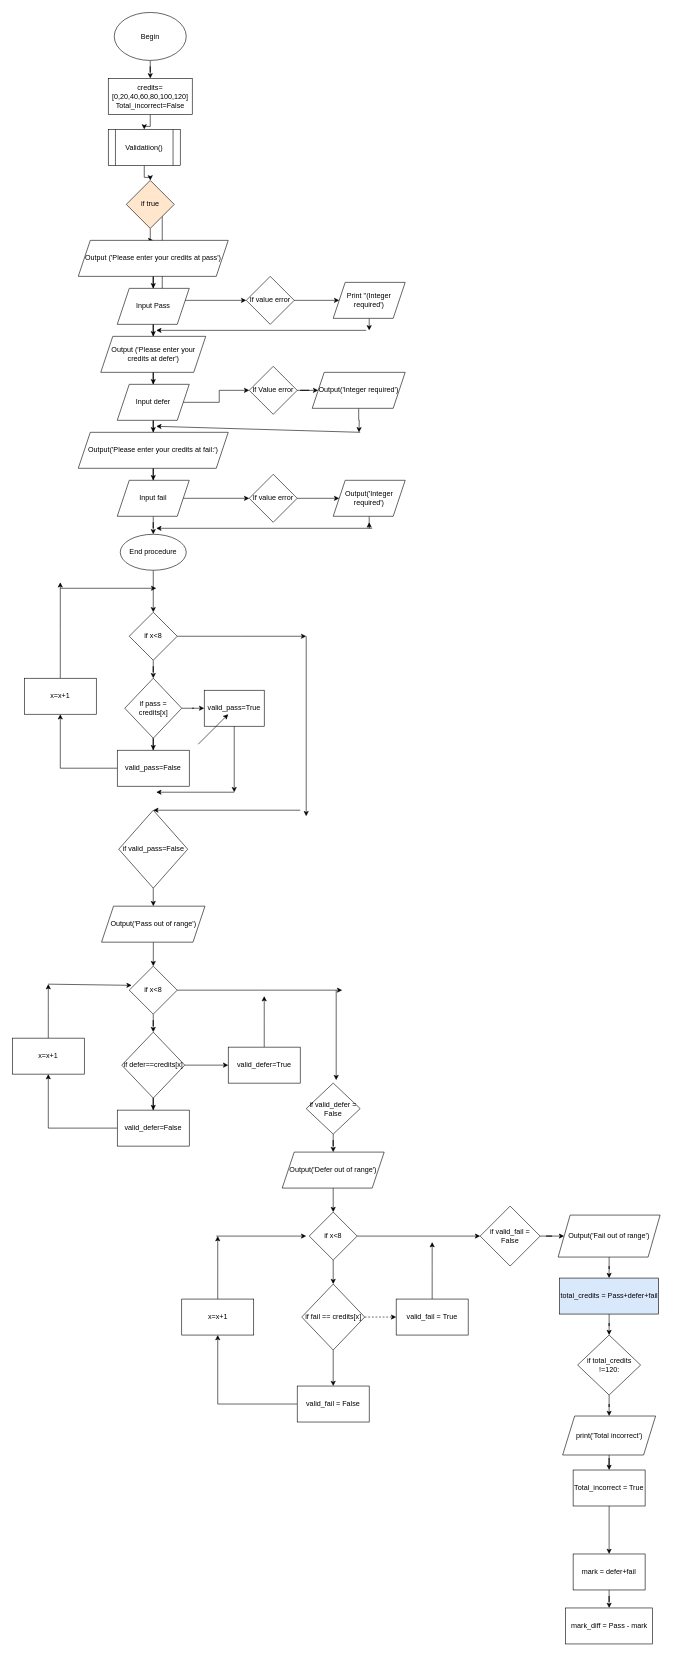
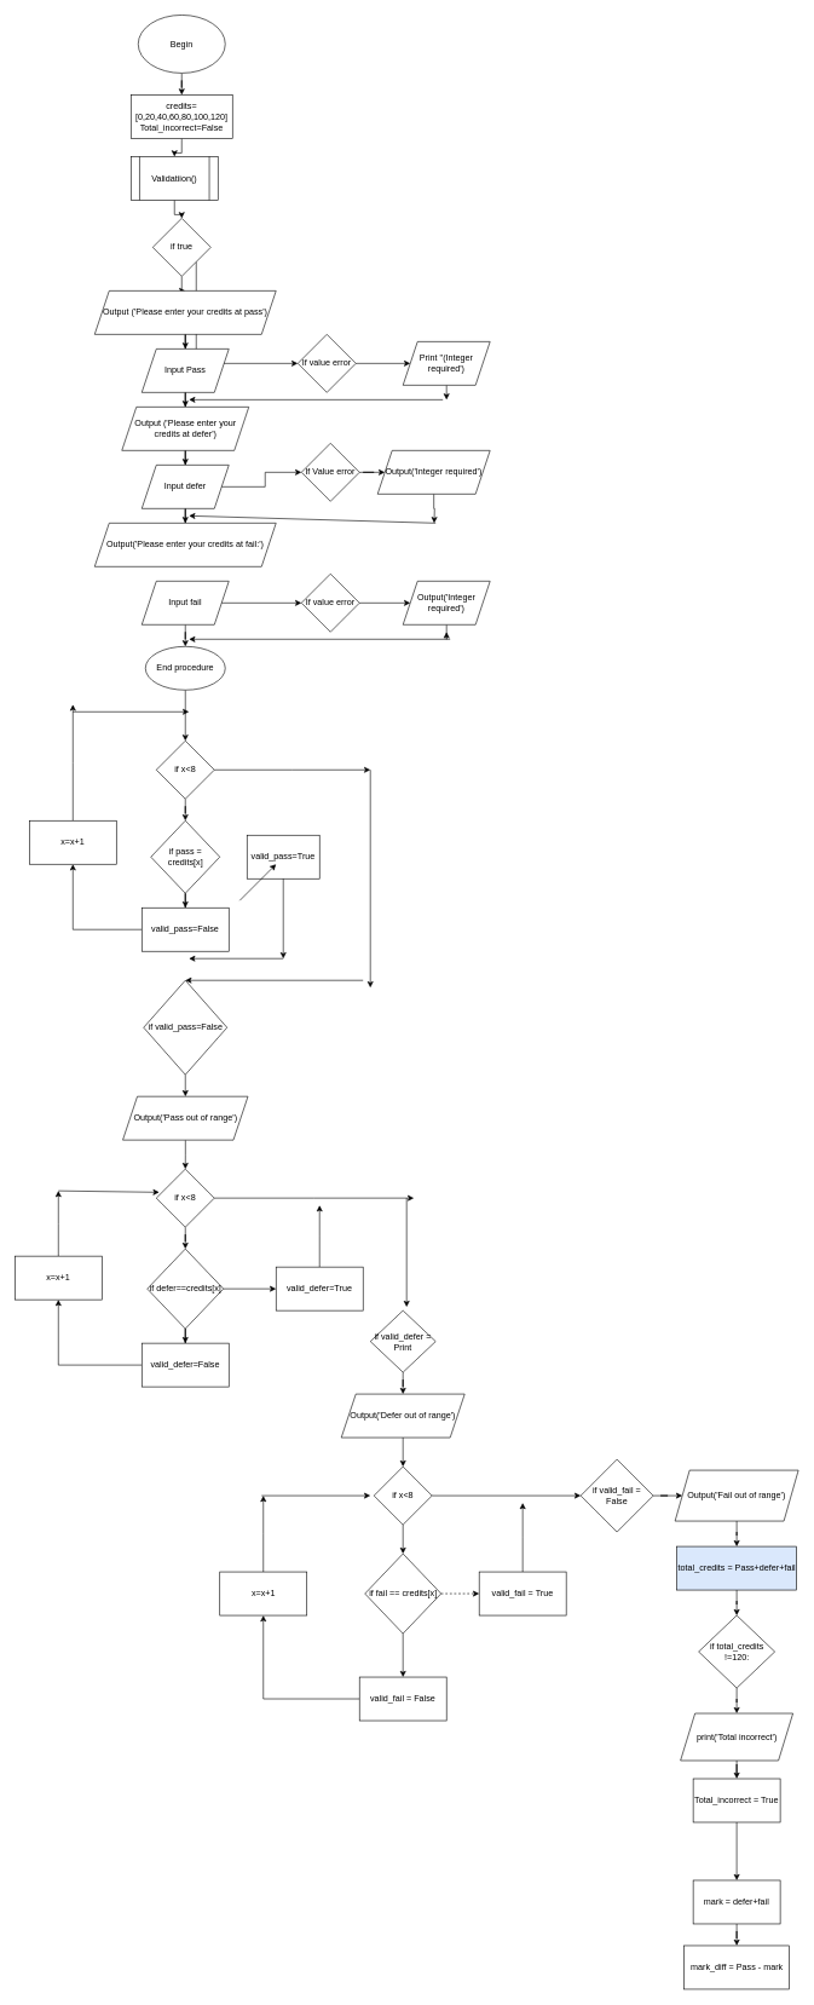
  <mxCell id="0" />
  <mxCell id="1" parent="0" />
  <mxCell id="2" value="" style="edgeStyle=orthogonalEdgeStyle;rounded=0;orthogonalLoop=1;jettySize=auto;html=1;" parent="1" source="3" target="5" edge="1"><mxGeometry relative="1" as="geometry" /></mxCell>
  <mxCell id="3" value="Begin" style="ellipse;whiteSpace=wrap;html=1;" parent="1" vertex="1"><mxGeometry x="190" y="20" width="120" height="80" as="geometry" /></mxCell>
  <mxCell id="4" value="" style="edgeStyle=orthogonalEdgeStyle;rounded=0;orthogonalLoop=1;jettySize=auto;html=1;" parent="1" source="5" target="7" edge="1"><mxGeometry relative="1" as="geometry" /></mxCell>
  <mxCell id="5" value="credits=[0,20,40,60,80,100,120]&lt;br&gt;Total_incorrect=False" style="whiteSpace=wrap;html=1;" parent="1" vertex="1"><mxGeometry x="180" y="130" width="140" height="60" as="geometry" /></mxCell>
  <mxCell id="6" value="" style="edgeStyle=orthogonalEdgeStyle;rounded=0;orthogonalLoop=1;jettySize=auto;html=1;" parent="1" source="7" target="11" edge="1"><mxGeometry relative="1" as="geometry" /></mxCell>
  <mxCell id="7" value="Validatiion()" style="shape=process;whiteSpace=wrap;html=1;backgroundOutline=1;" parent="1" vertex="1"><mxGeometry x="180" y="215" width="120" height="60" as="geometry" /></mxCell>
  <mxCell id="8" value="" style="edgeStyle=orthogonalEdgeStyle;rounded=0;orthogonalLoop=1;jettySize=auto;html=1;" parent="1" source="11" target="13" edge="1"><mxGeometry relative="1" as="geometry" /></mxCell>
  <mxCell id="9" value="" style="edgeStyle=orthogonalEdgeStyle;rounded=0;orthogonalLoop=1;jettySize=auto;html=1;" parent="1" source="11" target="15" edge="1"><mxGeometry relative="1" as="geometry"><Array as="points"><mxPoint x="270" y="500" /></Array></mxGeometry></mxCell>
  <mxCell id="10" value="Text" style="edgeLabel;html=1;align=center;verticalAlign=middle;resizable=0;points=[];" parent="9" vertex="1" connectable="0"><mxGeometry x="-0.632" y="-1" relative="1" as="geometry"><mxPoint as="offset" /></mxGeometry></mxCell>
- <mxCell id="11" value="if true" style="rhombus;whiteSpace=wrap;html=1;fillColor=#ffe6cc;" parent="1" vertex="1"><mxGeometry x="210" y="300" width="80" height="80" as="geometry" /></mxCell>
+ <mxCell id="11" value="if true" style="rhombus;whiteSpace=wrap;html=1;" parent="1" vertex="1"><mxGeometry x="210" y="300" width="80" height="80" as="geometry" /></mxCell>
  <mxCell id="12" value="" style="edgeStyle=orthogonalEdgeStyle;rounded=0;orthogonalLoop=1;jettySize=auto;html=1;" parent="1" source="13" target="19" edge="1"><mxGeometry relative="1" as="geometry" /></mxCell>
  <mxCell id="13" value="Output ('Please enter your credits at pass')" style="shape=parallelogram;perimeter=parallelogramPerimeter;whiteSpace=wrap;html=1;fixedSize=1;" parent="1" vertex="1"><mxGeometry x="130" y="400" width="250" height="60" as="geometry" /></mxCell>
  <mxCell id="14" value="" style="edgeStyle=orthogonalEdgeStyle;rounded=0;orthogonalLoop=1;jettySize=auto;html=1;" parent="1" source="15" target="17" edge="1"><mxGeometry relative="1" as="geometry" /></mxCell>
  <mxCell id="15" value="If value error" style="rhombus;whiteSpace=wrap;html=1;" parent="1" vertex="1"><mxGeometry x="410" y="460" width="80" height="80" as="geometry" /></mxCell>
  <mxCell id="16" style="edgeStyle=orthogonalEdgeStyle;rounded=0;orthogonalLoop=1;jettySize=auto;html=1;" parent="1" source="17" edge="1"><mxGeometry relative="1" as="geometry"><mxPoint x="615" y="550" as="targetPoint" /></mxGeometry></mxCell>
  <mxCell id="17" value="Print &quot;(Integer required')" style="shape=parallelogram;perimeter=parallelogramPerimeter;whiteSpace=wrap;html=1;fixedSize=1;" parent="1" vertex="1"><mxGeometry x="555" y="470" width="120" height="60" as="geometry" /></mxCell>
  <mxCell id="18" value="" style="edgeStyle=orthogonalEdgeStyle;rounded=0;orthogonalLoop=1;jettySize=auto;html=1;" parent="1" source="19" target="21" edge="1"><mxGeometry relative="1" as="geometry" /></mxCell>
  <mxCell id="19" value="Input Pass" style="shape=parallelogram;perimeter=parallelogramPerimeter;whiteSpace=wrap;html=1;fixedSize=1;" parent="1" vertex="1"><mxGeometry x="195" y="480" width="120" height="60" as="geometry" /></mxCell>
  <mxCell id="20" value="" style="edgeStyle=orthogonalEdgeStyle;rounded=0;orthogonalLoop=1;jettySize=auto;html=1;" parent="1" source="21" target="24" edge="1"><mxGeometry relative="1" as="geometry" /></mxCell>
  <mxCell id="21" value="Output ('Please enter your credits at defer')" style="shape=parallelogram;perimeter=parallelogramPerimeter;whiteSpace=wrap;html=1;fixedSize=1;" parent="1" vertex="1"><mxGeometry x="167.5" y="560" width="175" height="60" as="geometry" /></mxCell>
  <mxCell id="22" value="" style="edgeStyle=orthogonalEdgeStyle;rounded=0;orthogonalLoop=1;jettySize=auto;html=1;" parent="1" source="24" target="26" edge="1"><mxGeometry relative="1" as="geometry" /></mxCell>
  <mxCell id="23" value="" style="edgeStyle=orthogonalEdgeStyle;rounded=0;orthogonalLoop=1;jettySize=auto;html=1;" parent="1" source="24" target="30" edge="1"><mxGeometry relative="1" as="geometry" /></mxCell>
  <mxCell id="24" value="Input defer" style="shape=parallelogram;perimeter=parallelogramPerimeter;whiteSpace=wrap;html=1;fixedSize=1;" parent="1" vertex="1"><mxGeometry x="195" y="640" width="120" height="60" as="geometry" /></mxCell>
  <mxCell id="25" value="" style="edgeStyle=orthogonalEdgeStyle;rounded=0;orthogonalLoop=1;jettySize=auto;html=1;" parent="1" source="26" target="28" edge="1"><mxGeometry relative="1" as="geometry" /></mxCell>
  <mxCell id="26" value="If Value error" style="rhombus;whiteSpace=wrap;html=1;" parent="1" vertex="1"><mxGeometry x="415" y="610" width="80" height="80" as="geometry" /></mxCell>
  <mxCell id="27" style="edgeStyle=orthogonalEdgeStyle;rounded=0;orthogonalLoop=1;jettySize=auto;html=1;" parent="1" source="28" edge="1"><mxGeometry relative="1" as="geometry"><mxPoint x="598" y="720" as="targetPoint" /></mxGeometry></mxCell>
  <mxCell id="28" value="Output('Integer required')" style="shape=parallelogram;perimeter=parallelogramPerimeter;whiteSpace=wrap;html=1;fixedSize=1;" parent="1" vertex="1"><mxGeometry x="520" y="620" width="155" height="60" as="geometry" /></mxCell>
- <mxCell id="29" value="" style="edgeStyle=orthogonalEdgeStyle;rounded=0;orthogonalLoop=1;jettySize=auto;html=1;" parent="1" source="30" target="33" edge="1"><mxGeometry relative="1" as="geometry" /></mxCell>
  <mxCell id="30" value="Output('Please enter your credits at fail:')" style="shape=parallelogram;perimeter=parallelogramPerimeter;whiteSpace=wrap;html=1;fixedSize=1;" parent="1" vertex="1"><mxGeometry x="130" y="720" width="250" height="60" as="geometry" /></mxCell>
  <mxCell id="31" value="" style="edgeStyle=orthogonalEdgeStyle;rounded=0;orthogonalLoop=1;jettySize=auto;html=1;" parent="1" source="33" target="35" edge="1"><mxGeometry relative="1" as="geometry" /></mxCell>
  <mxCell id="32" value="" style="edgeStyle=orthogonalEdgeStyle;rounded=0;orthogonalLoop=1;jettySize=auto;html=1;" parent="1" source="33" target="41" edge="1"><mxGeometry relative="1" as="geometry" /></mxCell>
  <mxCell id="33" value="Input fail" style="shape=parallelogram;perimeter=parallelogramPerimeter;whiteSpace=wrap;html=1;fixedSize=1;" parent="1" vertex="1"><mxGeometry x="195" y="800" width="120" height="60" as="geometry" /></mxCell>
  <mxCell id="34" value="" style="edgeStyle=orthogonalEdgeStyle;rounded=0;orthogonalLoop=1;jettySize=auto;html=1;" parent="1" source="35" target="37" edge="1"><mxGeometry relative="1" as="geometry" /></mxCell>
  <mxCell id="35" value="&lt;span&gt;If value error&lt;/span&gt;" style="rhombus;whiteSpace=wrap;html=1;" parent="1" vertex="1"><mxGeometry x="415" y="790" width="80" height="80" as="geometry" /></mxCell>
  <mxCell id="36" style="edgeStyle=orthogonalEdgeStyle;rounded=0;orthogonalLoop=1;jettySize=auto;html=1;" edge="1" parent="1" source="37"><mxGeometry relative="1" as="geometry"><mxPoint x="615" y="870" as="targetPoint" /></mxGeometry></mxCell>
  <mxCell id="37" value="Output('Integer required')" style="shape=parallelogram;perimeter=parallelogramPerimeter;whiteSpace=wrap;html=1;fixedSize=1;" parent="1" vertex="1"><mxGeometry x="555" y="800" width="120" height="60" as="geometry" /></mxCell>
  <mxCell id="38" value="" style="endArrow=classic;html=1;" parent="1" edge="1"><mxGeometry width="50" height="50" relative="1" as="geometry"><mxPoint x="610" y="550" as="sourcePoint" /><mxPoint x="260" y="550" as="targetPoint" /></mxGeometry></mxCell>
  <mxCell id="39" value="" style="endArrow=classic;html=1;" parent="1" edge="1"><mxGeometry width="50" height="50" relative="1" as="geometry"><mxPoint x="600" y="720" as="sourcePoint" /><mxPoint x="260" y="710" as="targetPoint" /></mxGeometry></mxCell>
  <mxCell id="40" value="" style="edgeStyle=orthogonalEdgeStyle;rounded=0;orthogonalLoop=1;jettySize=auto;html=1;" parent="1" source="41" target="44" edge="1"><mxGeometry relative="1" as="geometry" /></mxCell>
  <mxCell id="41" value="End procedure" style="ellipse;whiteSpace=wrap;html=1;" parent="1" vertex="1"><mxGeometry x="200" y="890" width="110" height="60" as="geometry" /></mxCell>
  <mxCell id="42" value="" style="edgeStyle=orthogonalEdgeStyle;rounded=0;orthogonalLoop=1;jettySize=auto;html=1;" parent="1" source="44" target="47" edge="1"><mxGeometry relative="1" as="geometry" /></mxCell>
  <mxCell id="43" style="edgeStyle=orthogonalEdgeStyle;rounded=0;orthogonalLoop=1;jettySize=auto;html=1;" edge="1" parent="1" source="44"><mxGeometry relative="1" as="geometry"><mxPoint x="510" y="1060" as="targetPoint" /></mxGeometry></mxCell>
  <mxCell id="44" value="if x&amp;lt;8" style="rhombus;whiteSpace=wrap;html=1;" parent="1" vertex="1"><mxGeometry x="215" y="1020" width="80" height="80" as="geometry" /></mxCell>
- <mxCell id="45" value="" style="edgeStyle=orthogonalEdgeStyle;rounded=0;orthogonalLoop=1;jettySize=auto;html=1;" parent="1" source="47" target="48" edge="1"><mxGeometry relative="1" as="geometry" /></mxCell>
  <mxCell id="46" value="" style="edgeStyle=orthogonalEdgeStyle;rounded=0;orthogonalLoop=1;jettySize=auto;html=1;" parent="1" source="47" target="50" edge="1"><mxGeometry relative="1" as="geometry" /></mxCell>
  <mxCell id="47" value="if pass = credits[x]" style="rhombus;whiteSpace=wrap;html=1;" parent="1" vertex="1"><mxGeometry x="207.5" y="1130" width="95" height="100" as="geometry" /></mxCell>
  <mxCell id="48" value="valid_pass=True" style="whiteSpace=wrap;html=1;" parent="1" vertex="1"><mxGeometry x="340" y="1150" width="100" height="60" as="geometry" /></mxCell>
  <mxCell id="49" value="" style="edgeStyle=orthogonalEdgeStyle;rounded=0;orthogonalLoop=1;jettySize=auto;html=1;" edge="1" parent="1" source="50" target="53"><mxGeometry relative="1" as="geometry" /></mxCell>
  <mxCell id="50" value="valid_pass=False" style="whiteSpace=wrap;html=1;" parent="1" vertex="1"><mxGeometry x="195" y="1250" width="120" height="60" as="geometry" /></mxCell>
  <mxCell id="51" value="" style="endArrow=classic;html=1;" edge="1" parent="1"><mxGeometry width="50" height="50" relative="1" as="geometry"><mxPoint x="620" y="880" as="sourcePoint" /><mxPoint x="260" y="880" as="targetPoint" /></mxGeometry></mxCell>
  <mxCell id="52" style="edgeStyle=orthogonalEdgeStyle;rounded=0;orthogonalLoop=1;jettySize=auto;html=1;" edge="1" parent="1" source="53"><mxGeometry relative="1" as="geometry"><mxPoint x="100" y="970" as="targetPoint" /></mxGeometry></mxCell>
  <mxCell id="53" value="x=x+1" style="whiteSpace=wrap;html=1;" vertex="1" parent="1"><mxGeometry x="40" y="1130" width="120" height="60" as="geometry" /></mxCell>
  <mxCell id="54" value="" style="endArrow=classic;html=1;" edge="1" parent="1"><mxGeometry width="50" height="50" relative="1" as="geometry"><mxPoint x="100" y="980" as="sourcePoint" /><mxPoint x="260" y="980" as="targetPoint" /></mxGeometry></mxCell>
  <mxCell id="55" value="" style="edgeStyle=orthogonalEdgeStyle;rounded=0;orthogonalLoop=1;jettySize=auto;html=1;" edge="1" parent="1" source="56" target="58"><mxGeometry relative="1" as="geometry" /></mxCell>
  <mxCell id="56" value="if valid_pass=False" style="rhombus;whiteSpace=wrap;html=1;" vertex="1" parent="1"><mxGeometry x="197.5" y="1350" width="115" height="130" as="geometry" /></mxCell>
  <mxCell id="57" value="" style="edgeStyle=orthogonalEdgeStyle;rounded=0;orthogonalLoop=1;jettySize=auto;html=1;" edge="1" parent="1" source="58" target="63"><mxGeometry relative="1" as="geometry" /></mxCell>
  <mxCell id="58" value="Output('Pass out of range')" style="shape=parallelogram;perimeter=parallelogramPerimeter;whiteSpace=wrap;html=1;fixedSize=1;" vertex="1" parent="1"><mxGeometry x="168.75" y="1510" width="172.5" height="60" as="geometry" /></mxCell>
  <mxCell id="59" value="" style="endArrow=classic;html=1;exitX=0.5;exitY=1;exitDx=0;exitDy=0;" edge="1" parent="1" source="48"><mxGeometry width="50" height="50" relative="1" as="geometry"><mxPoint x="380" y="1280" as="sourcePoint" /><mxPoint x="390" y="1320" as="targetPoint" /></mxGeometry></mxCell>
  <mxCell id="60" value="" style="endArrow=classic;html=1;" edge="1" parent="1"><mxGeometry width="50" height="50" relative="1" as="geometry"><mxPoint x="390" y="1320" as="sourcePoint" /><mxPoint x="260" y="1320" as="targetPoint" /></mxGeometry></mxCell>
  <mxCell id="61" value="" style="edgeStyle=orthogonalEdgeStyle;rounded=0;orthogonalLoop=1;jettySize=auto;html=1;" edge="1" parent="1" source="63" target="66"><mxGeometry relative="1" as="geometry" /></mxCell>
  <mxCell id="62" style="edgeStyle=orthogonalEdgeStyle;rounded=0;orthogonalLoop=1;jettySize=auto;html=1;" edge="1" parent="1" source="63"><mxGeometry relative="1" as="geometry"><mxPoint x="570" y="1650" as="targetPoint" /></mxGeometry></mxCell>
  <mxCell id="63" value="if x&amp;lt;8" style="rhombus;whiteSpace=wrap;html=1;" vertex="1" parent="1"><mxGeometry x="215" y="1610" width="80" height="80" as="geometry" /></mxCell>
  <mxCell id="64" value="" style="edgeStyle=orthogonalEdgeStyle;rounded=0;orthogonalLoop=1;jettySize=auto;html=1;" edge="1" parent="1" source="66" target="68"><mxGeometry relative="1" as="geometry" /></mxCell>
  <mxCell id="65" value="" style="edgeStyle=orthogonalEdgeStyle;rounded=0;orthogonalLoop=1;jettySize=auto;html=1;" edge="1" parent="1" source="66" target="70"><mxGeometry relative="1" as="geometry" /></mxCell>
  <mxCell id="66" value="&lt;span&gt;if defer==credits[x]&lt;/span&gt;" style="rhombus;whiteSpace=wrap;html=1;" vertex="1" parent="1"><mxGeometry x="202.5" y="1720" width="105" height="110" as="geometry" /></mxCell>
  <mxCell id="67" style="edgeStyle=orthogonalEdgeStyle;rounded=0;orthogonalLoop=1;jettySize=auto;html=1;" edge="1" parent="1" source="68"><mxGeometry relative="1" as="geometry"><mxPoint x="440" y="1660" as="targetPoint" /></mxGeometry></mxCell>
  <mxCell id="68" value="valid_defer=True" style="whiteSpace=wrap;html=1;" vertex="1" parent="1"><mxGeometry x="380" y="1745" width="120" height="60" as="geometry" /></mxCell>
  <mxCell id="69" value="" style="edgeStyle=orthogonalEdgeStyle;rounded=0;orthogonalLoop=1;jettySize=auto;html=1;" edge="1" parent="1" source="70" target="72"><mxGeometry relative="1" as="geometry" /></mxCell>
  <mxCell id="70" value="valid_defer=False" style="whiteSpace=wrap;html=1;" vertex="1" parent="1"><mxGeometry x="195" y="1850" width="120" height="60" as="geometry" /></mxCell>
  <mxCell id="71" style="edgeStyle=orthogonalEdgeStyle;rounded=0;orthogonalLoop=1;jettySize=auto;html=1;" edge="1" parent="1" source="72"><mxGeometry relative="1" as="geometry"><mxPoint x="80" y="1640" as="targetPoint" /></mxGeometry></mxCell>
  <mxCell id="72" value="x=x+1" style="whiteSpace=wrap;html=1;" vertex="1" parent="1"><mxGeometry x="20" y="1730" width="120" height="60" as="geometry" /></mxCell>
  <mxCell id="73" value="" style="endArrow=classic;html=1;entryX=0.05;entryY=0.4;entryDx=0;entryDy=0;entryPerimeter=0;" edge="1" parent="1" target="63"><mxGeometry width="50" height="50" relative="1" as="geometry"><mxPoint x="80" y="1640" as="sourcePoint" /><mxPoint x="210" y="1640" as="targetPoint" /></mxGeometry></mxCell>
  <mxCell id="74" value="" style="endArrow=classic;html=1;" edge="1" parent="1"><mxGeometry width="50" height="50" relative="1" as="geometry"><mxPoint x="330" y="1240" as="sourcePoint" /><mxPoint x="380" y="1190" as="targetPoint" /></mxGeometry></mxCell>
  <mxCell id="75" value="" style="endArrow=classic;html=1;" edge="1" parent="1"><mxGeometry width="50" height="50" relative="1" as="geometry"><mxPoint x="510" y="1060" as="sourcePoint" /><mxPoint x="510" y="1360" as="targetPoint" /></mxGeometry></mxCell>
  <mxCell id="76" value="" style="endArrow=classic;html=1;entryX=0.5;entryY=0;entryDx=0;entryDy=0;" edge="1" parent="1" target="56"><mxGeometry width="50" height="50" relative="1" as="geometry"><mxPoint x="500" y="1350" as="sourcePoint" /><mxPoint x="440" y="1340" as="targetPoint" /></mxGeometry></mxCell>
  <mxCell id="77" value="" style="endArrow=classic;html=1;" edge="1" parent="1"><mxGeometry width="50" height="50" relative="1" as="geometry"><mxPoint x="560" y="1650" as="sourcePoint" /><mxPoint x="560" y="1800" as="targetPoint" /></mxGeometry></mxCell>
  <mxCell id="78" value="" style="edgeStyle=orthogonalEdgeStyle;rounded=0;orthogonalLoop=1;jettySize=auto;html=1;" edge="1" parent="1" source="79" target="81"><mxGeometry relative="1" as="geometry" /></mxCell>
- <mxCell id="79" value="if valid_defer = False" style="rhombus;whiteSpace=wrap;html=1;" vertex="1" parent="1"><mxGeometry x="510" y="1805" width="90" height="85" as="geometry" /></mxCell>
+ <mxCell id="79" value="if valid_defer = Print" style="rhombus;whiteSpace=wrap;html=1;" vertex="1" parent="1"><mxGeometry x="510" y="1805" width="90" height="85" as="geometry" /></mxCell>
  <mxCell id="80" value="" style="edgeStyle=orthogonalEdgeStyle;rounded=0;orthogonalLoop=1;jettySize=auto;html=1;" edge="1" parent="1" source="81" target="84"><mxGeometry relative="1" as="geometry" /></mxCell>
  <mxCell id="81" value="Output('Defer out of range')" style="shape=parallelogram;perimeter=parallelogramPerimeter;whiteSpace=wrap;html=1;fixedSize=1;" vertex="1" parent="1"><mxGeometry x="470" y="1920" width="170" height="60" as="geometry" /></mxCell>
  <mxCell id="82" value="" style="edgeStyle=orthogonalEdgeStyle;rounded=0;orthogonalLoop=1;jettySize=auto;html=1;" edge="1" parent="1" source="84" target="87"><mxGeometry relative="1" as="geometry" /></mxCell>
  <mxCell id="83" value="" style="edgeStyle=orthogonalEdgeStyle;rounded=0;orthogonalLoop=1;jettySize=auto;html=1;" edge="1" parent="1" source="84" target="96"><mxGeometry relative="1" as="geometry" /></mxCell>
  <mxCell id="84" value="if x&amp;lt;8" style="rhombus;whiteSpace=wrap;html=1;" vertex="1" parent="1"><mxGeometry x="515" y="2020" width="80" height="80" as="geometry" /></mxCell>
  <mxCell id="85" value="" style="edgeStyle=orthogonalEdgeStyle;rounded=0;orthogonalLoop=1;jettySize=auto;html=1;dashed=1;" edge="1" parent="1" source="87" target="89"><mxGeometry relative="1" as="geometry" /></mxCell>
  <mxCell id="86" value="" style="edgeStyle=orthogonalEdgeStyle;rounded=0;orthogonalLoop=1;jettySize=auto;html=1;" edge="1" parent="1" source="87" target="91"><mxGeometry relative="1" as="geometry" /></mxCell>
  <mxCell id="87" value="if fail == credits[x]" style="rhombus;whiteSpace=wrap;html=1;" vertex="1" parent="1"><mxGeometry x="502.5" y="2140" width="105" height="110" as="geometry" /></mxCell>
  <mxCell id="88" style="edgeStyle=orthogonalEdgeStyle;rounded=0;orthogonalLoop=1;jettySize=auto;html=1;" edge="1" parent="1" source="89"><mxGeometry relative="1" as="geometry"><mxPoint x="720" y="2070" as="targetPoint" /></mxGeometry></mxCell>
  <mxCell id="89" value="valid_fail = True" style="whiteSpace=wrap;html=1;" vertex="1" parent="1"><mxGeometry x="660" y="2165" width="120" height="60" as="geometry" /></mxCell>
  <mxCell id="90" value="" style="edgeStyle=orthogonalEdgeStyle;rounded=0;orthogonalLoop=1;jettySize=auto;html=1;" edge="1" parent="1" source="91" target="93"><mxGeometry relative="1" as="geometry" /></mxCell>
  <mxCell id="91" value="valid_fail = False" style="whiteSpace=wrap;html=1;" vertex="1" parent="1"><mxGeometry x="495" y="2310" width="120" height="60" as="geometry" /></mxCell>
  <mxCell id="92" style="edgeStyle=orthogonalEdgeStyle;rounded=0;orthogonalLoop=1;jettySize=auto;html=1;" edge="1" parent="1" source="93"><mxGeometry relative="1" as="geometry"><mxPoint x="362.5" y="2060" as="targetPoint" /></mxGeometry></mxCell>
  <mxCell id="93" value="x=x+1" style="whiteSpace=wrap;html=1;" vertex="1" parent="1"><mxGeometry x="302.5" y="2165" width="120" height="60" as="geometry" /></mxCell>
  <mxCell id="94" value="" style="endArrow=classic;html=1;" edge="1" parent="1"><mxGeometry width="50" height="50" relative="1" as="geometry"><mxPoint x="360" y="2060" as="sourcePoint" /><mxPoint x="510" y="2060" as="targetPoint" /></mxGeometry></mxCell>
  <mxCell id="95" value="" style="edgeStyle=orthogonalEdgeStyle;rounded=0;orthogonalLoop=1;jettySize=auto;html=1;" edge="1" parent="1" source="96" target="98"><mxGeometry relative="1" as="geometry" /></mxCell>
  <mxCell id="96" value="if valid_fail = False" style="rhombus;whiteSpace=wrap;html=1;" vertex="1" parent="1"><mxGeometry x="800" y="2010" width="100" height="100" as="geometry" /></mxCell>
  <mxCell id="97" value="" style="edgeStyle=orthogonalEdgeStyle;rounded=0;orthogonalLoop=1;jettySize=auto;html=1;" edge="1" parent="1" source="98" target="100"><mxGeometry relative="1" as="geometry" /></mxCell>
  <mxCell id="98" value="Output('Fail out of range')" style="shape=parallelogram;perimeter=parallelogramPerimeter;whiteSpace=wrap;html=1;fixedSize=1;" vertex="1" parent="1"><mxGeometry x="930" y="2025" width="170" height="70" as="geometry" /></mxCell>
  <mxCell id="99" value="" style="edgeStyle=orthogonalEdgeStyle;rounded=0;orthogonalLoop=1;jettySize=auto;html=1;" edge="1" parent="1" source="100" target="102"><mxGeometry relative="1" as="geometry" /></mxCell>
  <mxCell id="100" value="total_credits = Pass+defer+fail" style="whiteSpace=wrap;html=1;fillColor=#dae8fc;" vertex="1" parent="1"><mxGeometry x="932.5" y="2130" width="165" height="60" as="geometry" /></mxCell>
  <mxCell id="101" value="" style="edgeStyle=orthogonalEdgeStyle;rounded=0;orthogonalLoop=1;jettySize=auto;html=1;" edge="1" parent="1" source="102" target="104"><mxGeometry relative="1" as="geometry" /></mxCell>
  <mxCell id="102" value="if total_credits !=120:" style="rhombus;whiteSpace=wrap;html=1;" vertex="1" parent="1"><mxGeometry x="962.5" y="2225" width="105" height="100" as="geometry" /></mxCell>
  <mxCell id="103" value="" style="edgeStyle=orthogonalEdgeStyle;rounded=0;orthogonalLoop=1;jettySize=auto;html=1;" edge="1" parent="1" source="104" target="106"><mxGeometry relative="1" as="geometry" /></mxCell>
  <mxCell id="104" value="print('Total incorrect')" style="shape=parallelogram;perimeter=parallelogramPerimeter;whiteSpace=wrap;html=1;fixedSize=1;" vertex="1" parent="1"><mxGeometry x="937.5" y="2360" width="155" height="65" as="geometry" /></mxCell>
  <mxCell id="105" value="" style="edgeStyle=orthogonalEdgeStyle;rounded=0;orthogonalLoop=1;jettySize=auto;html=1;" edge="1" parent="1" source="106" target="108"><mxGeometry relative="1" as="geometry" /></mxCell>
  <mxCell id="106" value="Total_incorrect = True" style="whiteSpace=wrap;html=1;" vertex="1" parent="1"><mxGeometry x="955" y="2450" width="120" height="60" as="geometry" /></mxCell>
  <mxCell id="107" value="" style="edgeStyle=orthogonalEdgeStyle;rounded=0;orthogonalLoop=1;jettySize=auto;html=1;" edge="1" parent="1" source="108" target="109"><mxGeometry relative="1" as="geometry" /></mxCell>
  <mxCell id="108" value="mark = defer+fail" style="whiteSpace=wrap;html=1;" vertex="1" parent="1"><mxGeometry x="955" y="2590" width="120" height="60" as="geometry" /></mxCell>
  <mxCell id="109" value="mark_diff = Pass - mark" style="whiteSpace=wrap;html=1;" vertex="1" parent="1"><mxGeometry x="942.5" y="2680" width="145" height="60" as="geometry" /></mxCell>
